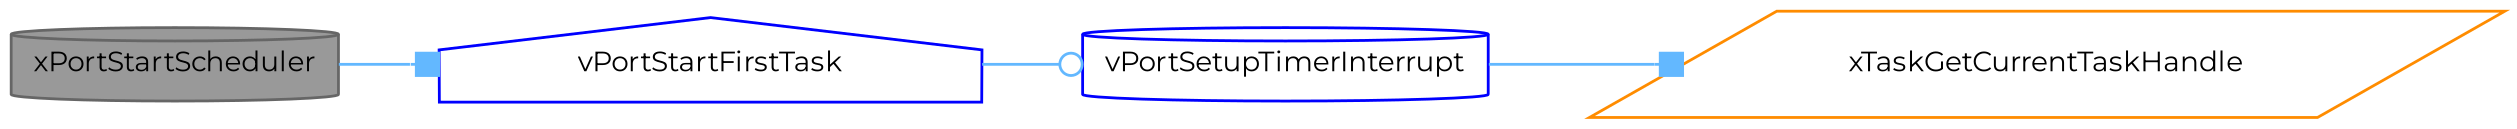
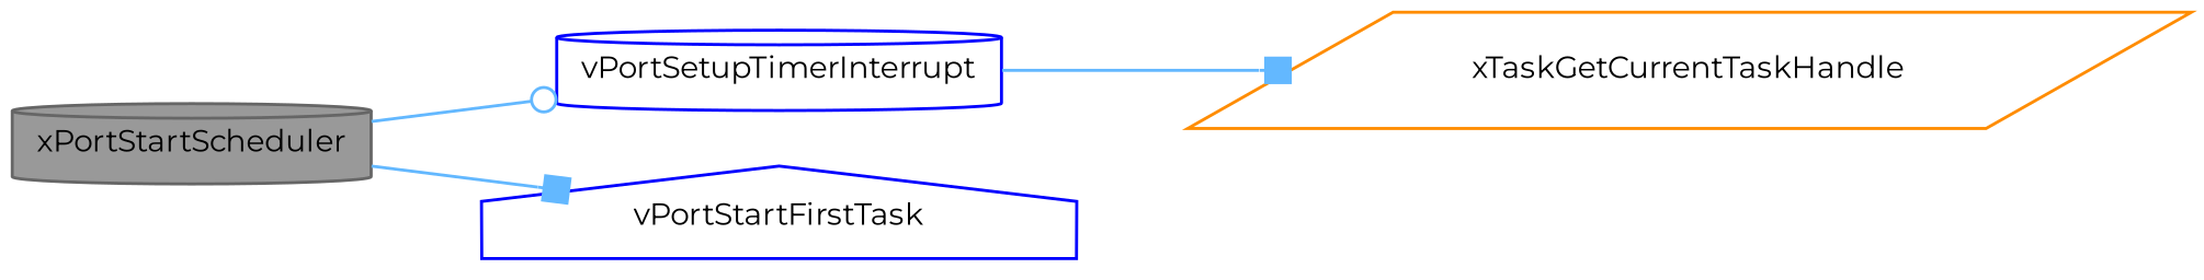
  digraph {
    fontname=Montserrat
    rankdir=LR
    node [color=blue fillcolor=white fontname=Montserrat fontsize=10 shape=cylinder style=filled]
    edge [arrowhead=box color=steelblue1 fontname=Montserrat fontsize=10 labelfontname=Helvetica labelfontsize=10 style=solid]
    n1 [color=gray40 fillcolor=grey60 fontcolor=black height=0.2 label=xPortStartScheduler width=0.4]
    n2 [height=0.2 label=vPortSetupTimerInterrupt width=0.4]
    n3 [height=0.2 label=vPortStartFirstTask shape=house width=0.4]
    n4 [color=darkorange height=0.2 label=xTaskGetCurrentTaskHandle shape=parallelogram width=0.4]
-   n3 -> n2 [arrowhead=odot]
+   n1 -> n2 [arrowhead=odot]
    n1 -> n3
    n2 -> n4
  }
